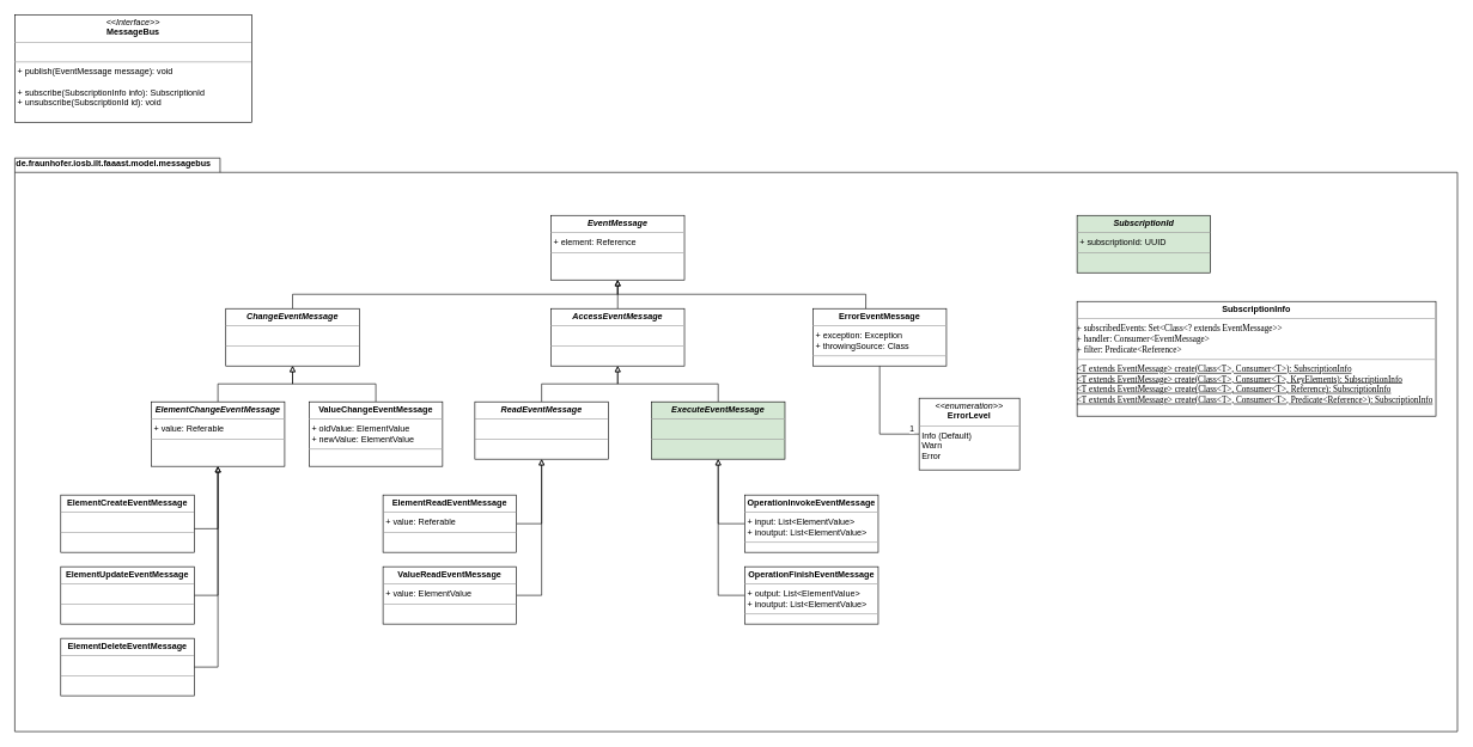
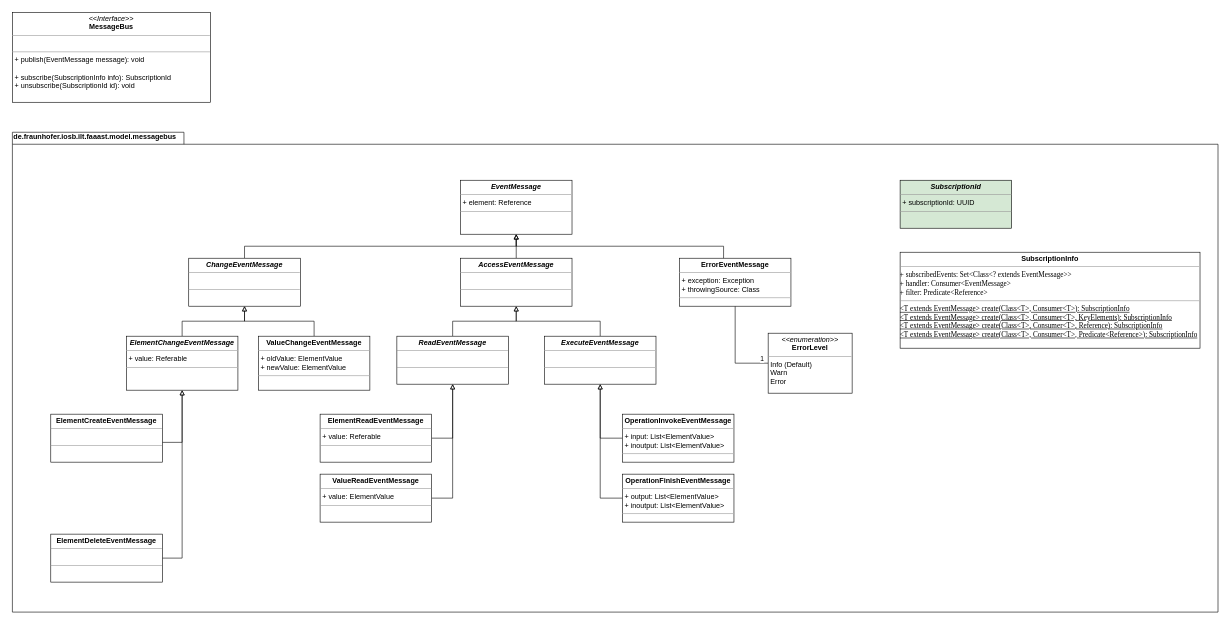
  <mxCell id="0" />
  <mxCell id="1" parent="0" />
  <mxCell id="2" value="de.fraunhofer.iosb.ilt.faaast.model.messagebus" style="shape=folder;fontStyle=1;spacingTop=-6;tabWidth=286;tabHeight=20;tabPosition=left;html=1;verticalAlign=top;align=left;" vertex="1" parent="1"><mxGeometry x="20" y="220" width="2010" height="800" as="geometry" /></mxCell>
  <mxCell id="3" value="&lt;p style=&quot;margin: 0px ; margin-top: 4px ; text-align: center&quot;&gt;&lt;i&gt;&amp;lt;&amp;lt;Interface&amp;gt;&amp;gt;&lt;/i&gt;&lt;br&gt;&lt;b&gt;MessageBus&lt;/b&gt;&lt;/p&gt;&lt;hr size=&quot;1&quot;&gt;&lt;p style=&quot;margin: 0px ; margin-left: 4px&quot;&gt;&lt;br&gt;&lt;/p&gt;&lt;hr size=&quot;1&quot;&gt;&lt;p style=&quot;margin: 0px ; margin-left: 4px&quot;&gt;+ publish(EventMessage message): void&lt;/p&gt;&lt;p style=&quot;margin: 0px ; margin-left: 4px&quot;&gt;&lt;br&gt;&lt;/p&gt;&lt;p style=&quot;margin: 0px ; margin-left: 4px&quot;&gt;+ subscribe(SubscriptionInfo info): SubscriptionId&lt;/p&gt;&lt;p style=&quot;margin: 0px ; margin-left: 4px&quot;&gt;+ unsubscribe(SubscriptionId id): void&lt;/p&gt;" style="verticalAlign=top;align=left;overflow=fill;fontSize=12;fontFamily=Helvetica;html=1;" vertex="1" parent="1"><mxGeometry x="20" y="20" width="330" height="150" as="geometry" /></mxCell>
  <mxCell id="4" value="&lt;p style=&quot;margin: 0px ; margin-top: 4px ; text-align: center&quot;&gt;&lt;b&gt;&lt;i&gt;EventMessage&lt;/i&gt;&lt;/b&gt;&lt;/p&gt;&lt;hr size=&quot;1&quot;&gt;&lt;p style=&quot;margin: 0px ; margin-left: 4px&quot;&gt;+ element: Reference&lt;/p&gt;&lt;hr size=&quot;1&quot;&gt;&lt;p style=&quot;margin: 0px ; margin-left: 4px&quot;&gt;&lt;br&gt;&lt;/p&gt;" style="verticalAlign=top;align=left;overflow=fill;fontSize=12;fontFamily=Helvetica;html=1;" vertex="1" parent="1"><mxGeometry x="767" y="300" width="186" height="90" as="geometry" /></mxCell>
  <mxCell id="5" style="edgeStyle=orthogonalEdgeStyle;rounded=0;orthogonalLoop=1;jettySize=auto;html=1;entryX=0.5;entryY=1;entryDx=0;entryDy=0;endArrow=block;endFill=0;exitX=0.5;exitY=0;exitDx=0;exitDy=0;" edge="1" parent="1" source="6" target="4"><mxGeometry relative="1" as="geometry" /></mxCell>
  <mxCell id="6" value="&lt;p style=&quot;margin: 0px ; margin-top: 4px ; text-align: center&quot;&gt;&lt;b&gt;&lt;i&gt;ChangeEventMessage&lt;/i&gt;&lt;/b&gt;&lt;/p&gt;&lt;hr size=&quot;1&quot;&gt;&lt;p style=&quot;margin: 0px ; margin-left: 4px&quot;&gt;&lt;br&gt;&lt;/p&gt;&lt;hr size=&quot;1&quot;&gt;&lt;p style=&quot;margin: 0px ; margin-left: 4px&quot;&gt;&lt;br&gt;&lt;/p&gt;" style="verticalAlign=top;align=left;overflow=fill;fontSize=12;fontFamily=Helvetica;html=1;" vertex="1" parent="1"><mxGeometry x="314" y="430" width="186" height="80" as="geometry" /></mxCell>
  <mxCell id="7" style="edgeStyle=orthogonalEdgeStyle;rounded=0;orthogonalLoop=1;jettySize=auto;html=1;entryX=0.5;entryY=1;entryDx=0;entryDy=0;endArrow=block;endFill=0;" edge="1" parent="1" source="8" target="6"><mxGeometry relative="1" as="geometry" /></mxCell>
  <mxCell id="8" value="&lt;p style=&quot;margin: 0px ; margin-top: 4px ; text-align: center&quot;&gt;&lt;b&gt;&lt;i&gt;ElementChangeEventMessage&lt;/i&gt;&lt;/b&gt;&lt;/p&gt;&lt;hr size=&quot;1&quot;&gt;&lt;p style=&quot;margin: 0px ; margin-left: 4px&quot;&gt;+ value: Referable&lt;/p&gt;&lt;hr size=&quot;1&quot;&gt;&lt;p style=&quot;margin: 0px ; margin-left: 4px&quot;&gt;&lt;br&gt;&lt;/p&gt;" style="verticalAlign=top;align=left;overflow=fill;fontSize=12;fontFamily=Helvetica;html=1;" vertex="1" parent="1"><mxGeometry x="210" y="560" width="186" height="90" as="geometry" /></mxCell>
  <mxCell id="9" style="edgeStyle=orthogonalEdgeStyle;rounded=0;orthogonalLoop=1;jettySize=auto;html=1;entryX=0.5;entryY=1;entryDx=0;entryDy=0;endArrow=block;endFill=0;exitX=0.5;exitY=0;exitDx=0;exitDy=0;" edge="1" parent="1" source="10" target="4"><mxGeometry relative="1" as="geometry" /></mxCell>
  <mxCell id="10" value="&lt;p style=&quot;margin: 0px ; margin-top: 4px ; text-align: center&quot;&gt;&lt;b&gt;&lt;i&gt;AccessEventMessage&lt;/i&gt;&lt;/b&gt;&lt;/p&gt;&lt;hr size=&quot;1&quot;&gt;&lt;p style=&quot;margin: 0px ; margin-left: 4px&quot;&gt;&lt;br&gt;&lt;/p&gt;&lt;hr size=&quot;1&quot;&gt;&lt;p style=&quot;margin: 0px ; margin-left: 4px&quot;&gt;&lt;br&gt;&lt;/p&gt;" style="verticalAlign=top;align=left;overflow=fill;fontSize=12;fontFamily=Helvetica;html=1;" vertex="1" parent="1"><mxGeometry x="767" y="430" width="186" height="80" as="geometry" /></mxCell>
  <mxCell id="11" style="edgeStyle=orthogonalEdgeStyle;rounded=0;orthogonalLoop=1;jettySize=auto;html=1;entryX=0.5;entryY=1;entryDx=0;entryDy=0;endArrow=block;endFill=0;" edge="1" parent="1" source="12" target="6"><mxGeometry relative="1" as="geometry" /></mxCell>
  <mxCell id="12" value="&lt;p style=&quot;margin: 0px ; margin-top: 4px ; text-align: center&quot;&gt;&lt;b&gt;ValueChangeEventMessage&lt;/b&gt;&lt;/p&gt;&lt;hr size=&quot;1&quot;&gt;&lt;p style=&quot;margin: 0px ; margin-left: 4px&quot;&gt;+ oldValue: ElementValue&lt;/p&gt;&lt;p style=&quot;margin: 0px ; margin-left: 4px&quot;&gt;+ newValue: ElementValue&lt;/p&gt;&lt;hr size=&quot;1&quot;&gt;&lt;p style=&quot;margin: 0px ; margin-left: 4px&quot;&gt;&lt;br&gt;&lt;/p&gt;" style="verticalAlign=top;align=left;overflow=fill;fontSize=12;fontFamily=Helvetica;html=1;" vertex="1" parent="1"><mxGeometry x="430" y="560" width="186" height="90" as="geometry" /></mxCell>
  <mxCell id="13" style="edgeStyle=orthogonalEdgeStyle;rounded=0;orthogonalLoop=1;jettySize=auto;html=1;entryX=0.5;entryY=1;entryDx=0;entryDy=0;endArrow=block;endFill=0;exitX=1;exitY=0.588;exitDx=0;exitDy=0;exitPerimeter=0;" edge="1" parent="1" source="14" target="8"><mxGeometry relative="1" as="geometry" /></mxCell>
  <mxCell id="14" value="&lt;p style=&quot;margin: 0px ; margin-top: 4px ; text-align: center&quot;&gt;&lt;b&gt;ElementCreateEventMessage&lt;/b&gt;&lt;/p&gt;&lt;hr size=&quot;1&quot;&gt;&lt;p style=&quot;margin: 0px ; margin-left: 4px&quot;&gt;&lt;br&gt;&lt;/p&gt;&lt;hr size=&quot;1&quot;&gt;&lt;p style=&quot;margin: 0px ; margin-left: 4px&quot;&gt;&lt;br&gt;&lt;/p&gt;" style="verticalAlign=top;align=left;overflow=fill;fontSize=12;fontFamily=Helvetica;html=1;" vertex="1" parent="1"><mxGeometry x="84" y="690" width="186" height="80" as="geometry" /></mxCell>
- <mxCell id="15" style="edgeStyle=orthogonalEdgeStyle;rounded=0;orthogonalLoop=1;jettySize=auto;html=1;endArrow=block;endFill=0;entryX=0.5;entryY=1;entryDx=0;entryDy=0;exitX=1;exitY=0.5;exitDx=0;exitDy=0;" edge="1" parent="1" source="16" target="8"><mxGeometry relative="1" as="geometry"><mxPoint x="350" y="650" as="targetPoint" /></mxGeometry></mxCell>
- <mxCell id="16" value="&lt;p style=&quot;margin: 0px ; margin-top: 4px ; text-align: center&quot;&gt;&lt;b&gt;ElementUpdateEventMessage&lt;/b&gt;&lt;/p&gt;&lt;hr size=&quot;1&quot;&gt;&lt;p style=&quot;margin: 0px ; margin-left: 4px&quot;&gt;&lt;br&gt;&lt;/p&gt;&lt;hr size=&quot;1&quot;&gt;&lt;p style=&quot;margin: 0px ; margin-left: 4px&quot;&gt;&lt;br&gt;&lt;/p&gt;" style="verticalAlign=top;align=left;overflow=fill;fontSize=12;fontFamily=Helvetica;html=1;" vertex="1" parent="1"><mxGeometry x="84" y="790" width="186" height="80" as="geometry" /></mxCell>
  <mxCell id="17" style="edgeStyle=orthogonalEdgeStyle;rounded=0;orthogonalLoop=1;jettySize=auto;html=1;endArrow=block;endFill=0;entryX=0.5;entryY=1;entryDx=0;entryDy=0;exitX=1;exitY=0.5;exitDx=0;exitDy=0;" edge="1" parent="1" source="18" target="8"><mxGeometry relative="1" as="geometry"><mxPoint x="350" y="650" as="targetPoint" /></mxGeometry></mxCell>
  <mxCell id="18" value="&lt;p style=&quot;margin: 0px ; margin-top: 4px ; text-align: center&quot;&gt;&lt;b&gt;ElementDeleteEventMessage&lt;/b&gt;&lt;/p&gt;&lt;hr size=&quot;1&quot;&gt;&lt;p style=&quot;margin: 0px ; margin-left: 4px&quot;&gt;&lt;br&gt;&lt;/p&gt;&lt;hr size=&quot;1&quot;&gt;&lt;p style=&quot;margin: 0px ; margin-left: 4px&quot;&gt;&lt;br&gt;&lt;/p&gt;" style="verticalAlign=top;align=left;overflow=fill;fontSize=12;fontFamily=Helvetica;html=1;" vertex="1" parent="1"><mxGeometry x="84" y="890" width="186" height="80" as="geometry" /></mxCell>
  <mxCell id="19" style="edgeStyle=orthogonalEdgeStyle;rounded=0;orthogonalLoop=1;jettySize=auto;html=1;endArrow=block;endFill=0;exitX=0.5;exitY=0;exitDx=0;exitDy=0;" edge="1" parent="1" source="20" target="10"><mxGeometry relative="1" as="geometry" /></mxCell>
  <mxCell id="20" value="&lt;p style=&quot;margin: 0px ; margin-top: 4px ; text-align: center&quot;&gt;&lt;b&gt;&lt;i&gt;ReadEventMessage&lt;/i&gt;&lt;/b&gt;&lt;/p&gt;&lt;hr size=&quot;1&quot;&gt;&lt;p style=&quot;margin: 0px ; margin-left: 4px&quot;&gt;&lt;br&gt;&lt;/p&gt;&lt;hr size=&quot;1&quot;&gt;&lt;p style=&quot;margin: 0px ; margin-left: 4px&quot;&gt;&lt;br&gt;&lt;/p&gt;" style="verticalAlign=top;align=left;overflow=fill;fontSize=12;fontFamily=Helvetica;html=1;" vertex="1" parent="1"><mxGeometry x="661" y="560" width="186" height="80" as="geometry" /></mxCell>
  <mxCell id="21" style="edgeStyle=orthogonalEdgeStyle;rounded=0;orthogonalLoop=1;jettySize=auto;html=1;entryX=0.5;entryY=1;entryDx=0;entryDy=0;endArrow=block;endFill=0;" edge="1" parent="1" source="22" target="10"><mxGeometry relative="1" as="geometry" /></mxCell>
- <mxCell id="22" value="&lt;p style=&quot;margin: 0px ; margin-top: 4px ; text-align: center&quot;&gt;&lt;b&gt;&lt;i&gt;ExecuteEventMessage&lt;/i&gt;&lt;/b&gt;&lt;/p&gt;&lt;hr size=&quot;1&quot;&gt;&lt;p style=&quot;margin: 0px ; margin-left: 4px&quot;&gt;&lt;br&gt;&lt;/p&gt;&lt;hr size=&quot;1&quot;&gt;&lt;p style=&quot;margin: 0px ; margin-left: 4px&quot;&gt;&lt;br&gt;&lt;/p&gt;" style="verticalAlign=top;align=left;overflow=fill;fontSize=12;fontFamily=Helvetica;html=1;fillColor=#d5e8d4;" vertex="1" parent="1"><mxGeometry x="907" y="560" width="186" height="80" as="geometry" /></mxCell>
+ <mxCell id="22" value="&lt;p style=&quot;margin: 0px ; margin-top: 4px ; text-align: center&quot;&gt;&lt;b&gt;&lt;i&gt;ExecuteEventMessage&lt;/i&gt;&lt;/b&gt;&lt;/p&gt;&lt;hr size=&quot;1&quot;&gt;&lt;p style=&quot;margin: 0px ; margin-left: 4px&quot;&gt;&lt;br&gt;&lt;/p&gt;&lt;hr size=&quot;1&quot;&gt;&lt;p style=&quot;margin: 0px ; margin-left: 4px&quot;&gt;&lt;br&gt;&lt;/p&gt;" style="verticalAlign=top;align=left;overflow=fill;fontSize=12;fontFamily=Helvetica;html=1;" vertex="1" parent="1"><mxGeometry x="907" y="560" width="186" height="80" as="geometry" /></mxCell>
  <mxCell id="23" style="edgeStyle=orthogonalEdgeStyle;rounded=0;orthogonalLoop=1;jettySize=auto;html=1;entryX=0.5;entryY=1;entryDx=0;entryDy=0;endArrow=block;endFill=0;exitX=1;exitY=0.5;exitDx=0;exitDy=0;" edge="1" parent="1" source="24" target="20"><mxGeometry relative="1" as="geometry" /></mxCell>
  <mxCell id="24" value="&lt;p style=&quot;margin: 0px ; margin-top: 4px ; text-align: center&quot;&gt;&lt;b&gt;ElementReadEventMessage&lt;/b&gt;&lt;/p&gt;&lt;hr size=&quot;1&quot;&gt;&lt;p style=&quot;margin: 0px ; margin-left: 4px&quot;&gt;+ value: Referable&amp;nbsp;&lt;/p&gt;&lt;hr size=&quot;1&quot;&gt;&lt;p style=&quot;margin: 0px ; margin-left: 4px&quot;&gt;&lt;br&gt;&lt;/p&gt;" style="verticalAlign=top;align=left;overflow=fill;fontSize=12;fontFamily=Helvetica;html=1;" vertex="1" parent="1"><mxGeometry x="533" y="690" width="186" height="80" as="geometry" /></mxCell>
  <mxCell id="25" style="edgeStyle=orthogonalEdgeStyle;rounded=0;orthogonalLoop=1;jettySize=auto;html=1;endArrow=block;endFill=0;exitX=1;exitY=0.5;exitDx=0;exitDy=0;" edge="1" parent="1" source="26" target="20"><mxGeometry relative="1" as="geometry" /></mxCell>
  <mxCell id="26" value="&lt;p style=&quot;margin: 0px ; margin-top: 4px ; text-align: center&quot;&gt;&lt;b&gt;ValueReadEventMessage&lt;/b&gt;&lt;/p&gt;&lt;hr size=&quot;1&quot;&gt;&lt;p style=&quot;margin: 0px ; margin-left: 4px&quot;&gt;+ value: ElementValue&lt;/p&gt;&lt;hr size=&quot;1&quot;&gt;&lt;p style=&quot;margin: 0px ; margin-left: 4px&quot;&gt;&lt;br&gt;&lt;/p&gt;" style="verticalAlign=top;align=left;overflow=fill;fontSize=12;fontFamily=Helvetica;html=1;" vertex="1" parent="1"><mxGeometry x="533" y="790" width="186" height="80" as="geometry" /></mxCell>
  <mxCell id="27" style="edgeStyle=orthogonalEdgeStyle;rounded=0;orthogonalLoop=1;jettySize=auto;html=1;entryX=0.5;entryY=1;entryDx=0;entryDy=0;endArrow=block;endFill=0;exitX=0;exitY=0.5;exitDx=0;exitDy=0;" edge="1" parent="1" source="28" target="22"><mxGeometry relative="1" as="geometry" /></mxCell>
  <mxCell id="28" value="&lt;p style=&quot;margin: 0px ; margin-top: 4px ; text-align: center&quot;&gt;&lt;b&gt;OperationInvokeEventMessage&lt;/b&gt;&lt;/p&gt;&lt;hr size=&quot;1&quot;&gt;&lt;p style=&quot;margin: 0px ; margin-left: 4px&quot;&gt;+ input: List&amp;lt;ElementValue&amp;gt;&lt;/p&gt;&lt;p style=&quot;margin: 0px ; margin-left: 4px&quot;&gt;+ inoutput: List&amp;lt;ElementValue&amp;gt;&lt;/p&gt;&lt;hr size=&quot;1&quot;&gt;&lt;p style=&quot;margin: 0px ; margin-left: 4px&quot;&gt;&lt;br&gt;&lt;/p&gt;" style="verticalAlign=top;align=left;overflow=fill;fontSize=12;fontFamily=Helvetica;html=1;" vertex="1" parent="1"><mxGeometry x="1037" y="690" width="186" height="80" as="geometry" /></mxCell>
  <mxCell id="29" style="edgeStyle=orthogonalEdgeStyle;rounded=0;orthogonalLoop=1;jettySize=auto;html=1;entryX=0.5;entryY=1;entryDx=0;entryDy=0;endArrow=block;endFill=0;exitX=0;exitY=0.5;exitDx=0;exitDy=0;" edge="1" parent="1" source="30" target="22"><mxGeometry relative="1" as="geometry" /></mxCell>
  <mxCell id="30" value="&lt;p style=&quot;margin: 0px ; margin-top: 4px ; text-align: center&quot;&gt;&lt;b&gt;OperationFinishEventMessage&lt;/b&gt;&lt;/p&gt;&lt;hr size=&quot;1&quot;&gt;&lt;p style=&quot;margin: 0px ; margin-left: 4px&quot;&gt;+ output: List&amp;lt;ElementValue&amp;gt;&lt;/p&gt;&lt;p style=&quot;margin: 0px ; margin-left: 4px&quot;&gt;+ inoutput: List&amp;lt;ElementValue&amp;gt;&lt;/p&gt;&lt;hr size=&quot;1&quot;&gt;&lt;p style=&quot;margin: 0px ; margin-left: 4px&quot;&gt;&lt;br&gt;&lt;/p&gt;" style="verticalAlign=top;align=left;overflow=fill;fontSize=12;fontFamily=Helvetica;html=1;" vertex="1" parent="1"><mxGeometry x="1037" y="790" width="186" height="80" as="geometry" /></mxCell>
  <mxCell id="31" style="edgeStyle=orthogonalEdgeStyle;rounded=0;orthogonalLoop=1;jettySize=auto;html=1;entryX=0.5;entryY=1;entryDx=0;entryDy=0;endArrow=block;endFill=0;exitX=0.396;exitY=0.011;exitDx=0;exitDy=0;exitPerimeter=0;" edge="1" parent="1" source="33" target="4"><mxGeometry relative="1" as="geometry" /></mxCell>
  <mxCell id="32" value="1" style="edgeStyle=orthogonalEdgeStyle;rounded=0;orthogonalLoop=1;jettySize=auto;html=1;entryX=0;entryY=0.5;entryDx=0;entryDy=0;endArrow=none;endFill=0;verticalAlign=top;align=center;spacingRight=0;spacingLeft=89;" edge="1" parent="1" source="33" target="34"><mxGeometry relative="1" as="geometry" /></mxCell>
  <mxCell id="33" value="&lt;p style=&quot;margin: 0px ; margin-top: 4px ; text-align: center&quot;&gt;&lt;b&gt;ErrorEventMessage&lt;/b&gt;&lt;/p&gt;&lt;hr size=&quot;1&quot;&gt;&lt;p style=&quot;margin: 0px ; margin-left: 4px&quot;&gt;+ exception: Exception&lt;/p&gt;&lt;p style=&quot;margin: 0px ; margin-left: 4px&quot;&gt;+ throwingSource: Class&lt;/p&gt;&lt;hr size=&quot;1&quot;&gt;&lt;p style=&quot;margin: 0px ; margin-left: 4px&quot;&gt;&lt;br&gt;&lt;/p&gt;" style="verticalAlign=top;align=left;overflow=fill;fontSize=12;fontFamily=Helvetica;html=1;" vertex="1" parent="1"><mxGeometry x="1132" y="430" width="186" height="80" as="geometry" /></mxCell>
  <mxCell id="34" value="&lt;p style=&quot;margin: 0px ; margin-top: 4px ; text-align: center&quot;&gt;&lt;i&gt;&amp;lt;&amp;lt;enumeration&amp;gt;&amp;gt;&lt;/i&gt;&lt;br&gt;&lt;b&gt;ErrorLevel&lt;/b&gt;&lt;/p&gt;&lt;hr size=&quot;1&quot;&gt;&lt;p style=&quot;margin: 0px ; margin-left: 4px&quot;&gt;Info (Default)&lt;br&gt;Warn&lt;/p&gt;&lt;p style=&quot;margin: 0px ; margin-left: 4px&quot;&gt;Error&lt;/p&gt;" style="verticalAlign=top;align=left;overflow=fill;fontSize=12;fontFamily=Helvetica;html=1;" vertex="1" parent="1"><mxGeometry x="1280" y="555" width="140" height="100" as="geometry" /></mxCell>
  <mxCell id="35" value="&lt;p style=&quot;margin: 0px ; margin-top: 4px ; text-align: center&quot;&gt;&lt;b&gt;SubscriptionInfo&lt;/b&gt;&lt;/p&gt;&lt;hr size=&quot;1&quot;&gt;&lt;p style=&quot;margin-top: 0pt ; margin-bottom: 0pt ; margin-left: 0in ; direction: ltr ; unicode-bidi: embed ; word-break: normal&quot;&gt;&lt;span style=&quot;font-family: &amp;#34;calibri&amp;#34;&quot;&gt;&lt;font style=&quot;font-size: 12px&quot;&gt;+ subscribedEvents: Set&amp;lt;Class&amp;lt;? extends EventMessage&amp;gt;&amp;gt;&lt;/font&gt;&lt;/span&gt;&lt;/p&gt;&lt;p style=&quot;margin-top: 0pt ; margin-bottom: 0pt ; margin-left: 0in ; direction: ltr ; unicode-bidi: embed ; word-break: normal&quot;&gt;&lt;span style=&quot;font-family: &amp;#34;calibri&amp;#34;&quot;&gt;&lt;font style=&quot;font-size: 12px&quot;&gt;+ handler: Consumer&amp;lt;EventMessage&amp;gt;&lt;/font&gt;&lt;/span&gt;&lt;/p&gt;&lt;p style=&quot;margin-top: 0pt ; margin-bottom: 0pt ; margin-left: 0in ; direction: ltr ; unicode-bidi: embed ; word-break: normal&quot;&gt;&lt;span style=&quot;font-family: &amp;#34;calibri&amp;#34;&quot;&gt;&lt;font style=&quot;font-size: 12px&quot;&gt;+ filter: Predicate&amp;lt;Reference&amp;gt;&lt;/font&gt;&lt;/span&gt;&lt;/p&gt;&lt;hr size=&quot;1&quot;&gt;&lt;p style=&quot;margin-top: 0pt ; margin-bottom: 0pt ; margin-left: 0in ; direction: ltr ; unicode-bidi: embed ; word-break: normal&quot;&gt;&lt;u&gt;&lt;span style=&quot;font-family: &amp;#34;calibri&amp;#34;&quot;&gt;&lt;font style=&quot;font-size: 12px&quot;&gt;&amp;lt;T extends EventMessage&amp;gt; create(Class&amp;lt;T&amp;gt;, Consumer&amp;lt;T&amp;gt;): SubscriptionInfo&lt;/font&gt;&lt;/span&gt;&lt;/u&gt;&lt;/p&gt;&lt;p style=&quot;margin-top: 0pt ; margin-bottom: 0pt ; margin-left: 0in ; direction: ltr ; unicode-bidi: embed ; word-break: normal&quot;&gt;&lt;u&gt;&lt;span style=&quot;font-family: &amp;#34;calibri&amp;#34;&quot;&gt;&lt;font style=&quot;font-size: 12px&quot;&gt;&amp;lt;T extends EventMessage&amp;gt; create(Class&amp;lt;T&amp;gt;, Consumer&amp;lt;T&amp;gt;, KeyElements): SubscriptionInfo&lt;/font&gt;&lt;/span&gt;&lt;/u&gt;&lt;/p&gt;&lt;p style=&quot;margin-top: 0pt ; margin-bottom: 0pt ; margin-left: 0in ; direction: ltr ; unicode-bidi: embed ; word-break: normal&quot;&gt;&lt;u&gt;&lt;span style=&quot;font-family: &amp;#34;calibri&amp;#34;&quot;&gt;&amp;lt;T&amp;nbsp;&lt;/span&gt;&lt;/u&gt;&lt;u&gt;&lt;span style=&quot;font-family: &amp;#34;calibri&amp;#34;&quot;&gt;extends EventMessage&amp;gt; create(Class&amp;lt;T&amp;gt;, Consumer&amp;lt;T&amp;gt;, Reference):&amp;nbsp;&lt;/span&gt;&lt;/u&gt;&lt;u&gt;&lt;span style=&quot;font-family: &amp;#34;calibri&amp;#34;&quot;&gt;SubscriptionInfo&lt;/span&gt;&lt;/u&gt;&lt;/p&gt;&lt;p style=&quot;margin-top: 0pt ; margin-bottom: 0pt ; margin-left: 0in ; direction: ltr ; unicode-bidi: embed ; word-break: normal&quot;&gt;&lt;u&gt;&lt;span style=&quot;font-family: &amp;#34;calibri&amp;#34;&quot;&gt;&amp;lt;T&amp;nbsp;&lt;/span&gt;&lt;/u&gt;&lt;u&gt;&lt;span style=&quot;font-family: &amp;#34;calibri&amp;#34;&quot;&gt;extends EventMessage&amp;gt; create(Class&amp;lt;T&amp;gt;, Consumer&amp;lt;T&amp;gt;,&amp;nbsp;&lt;/span&gt;&lt;/u&gt;&lt;u&gt;&lt;span style=&quot;font-family: &amp;#34;calibri&amp;#34;&quot;&gt;Predicate&amp;lt;Reference&amp;gt;): SubscriptionInfo&lt;/span&gt;&lt;/u&gt;&lt;/p&gt;" style="verticalAlign=top;align=left;overflow=fill;fontSize=12;fontFamily=Helvetica;html=1;" vertex="1" parent="1"><mxGeometry x="1500" y="420" width="500" height="160" as="geometry" /></mxCell>
  <mxCell id="36" value="&lt;p style=&quot;margin: 0px ; margin-top: 4px ; text-align: center&quot;&gt;&lt;b&gt;&lt;i&gt;SubscriptionId&lt;/i&gt;&lt;/b&gt;&lt;/p&gt;&lt;hr size=&quot;1&quot;&gt;&lt;p style=&quot;margin: 0px ; margin-left: 4px&quot;&gt;+ subscriptionId: UUID&lt;/p&gt;&lt;hr size=&quot;1&quot;&gt;&lt;p style=&quot;margin: 0px ; margin-left: 4px&quot;&gt;&lt;br&gt;&lt;/p&gt;" style="verticalAlign=top;align=left;overflow=fill;fontSize=12;fontFamily=Helvetica;html=1;fillColor=#d5e8d4;" vertex="1" parent="1"><mxGeometry x="1500" y="300" width="186" height="80" as="geometry" /></mxCell>
